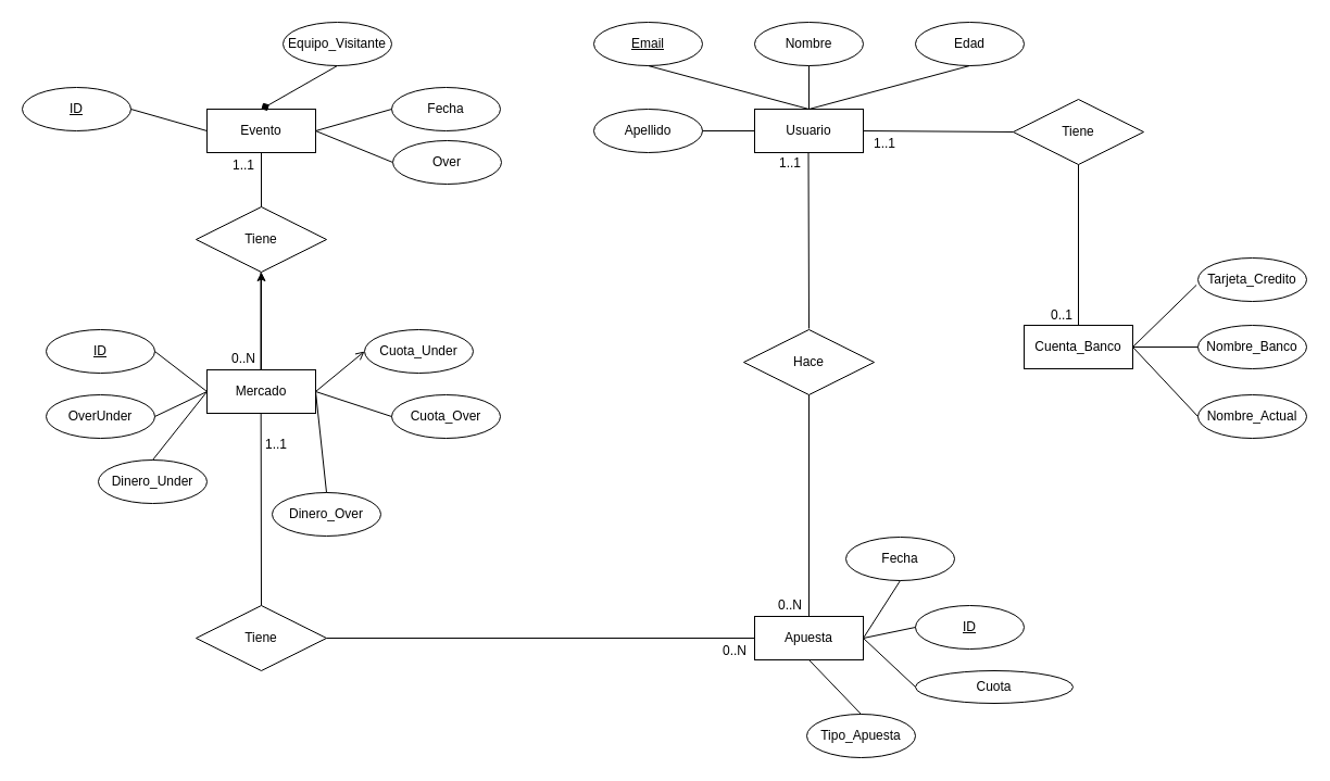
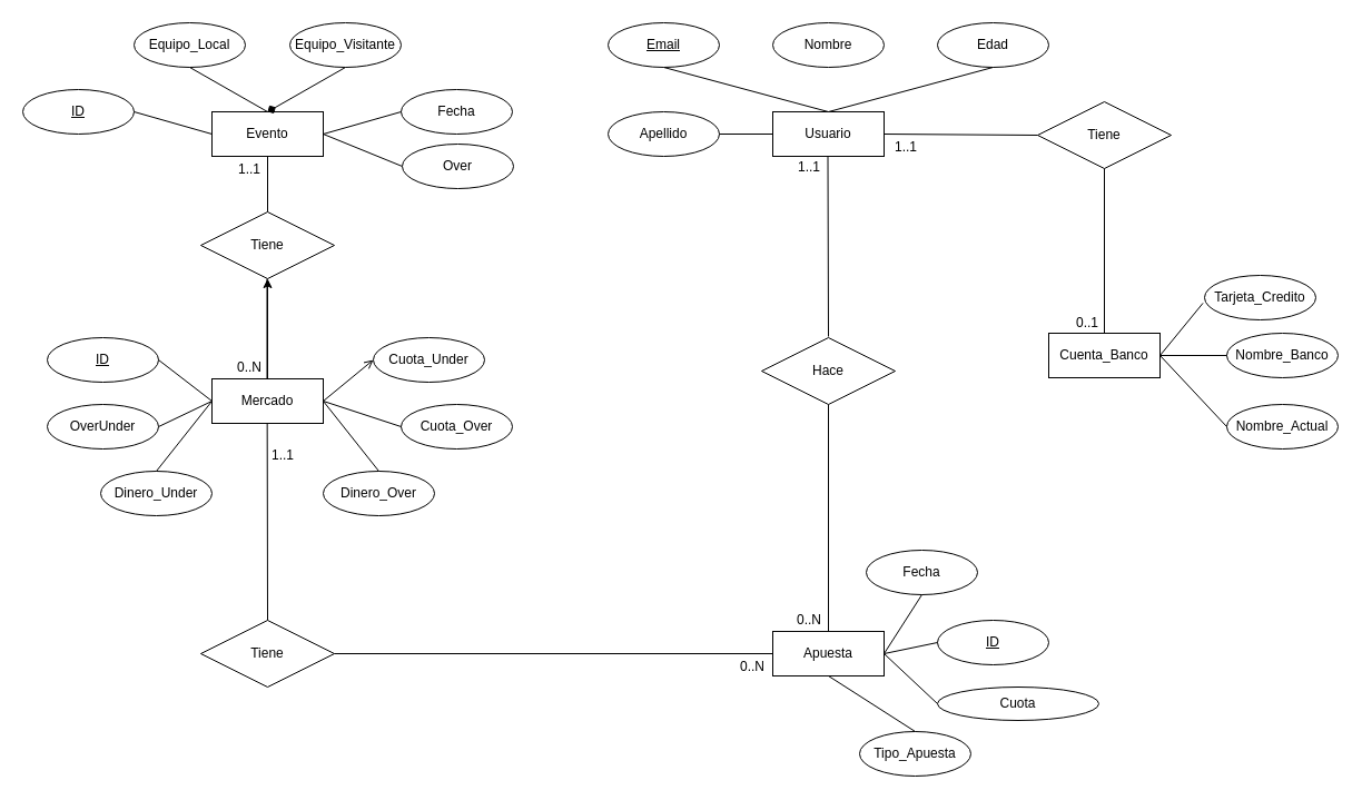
  <mxCell id="0" />
  <mxCell id="1" parent="0" />
  <mxCell id="2" value="Evento" style="whiteSpace=wrap;html=1;align=center;" parent="1" vertex="1"><mxGeometry x="190" y="100" width="100" height="40" as="geometry" /></mxCell>
+ <mxCell id="3" value="Equipo_Local" style="ellipse;whiteSpace=wrap;html=1;align=center;" parent="1" vertex="1"><mxGeometry x="120" y="20" width="100" height="40" as="geometry" /></mxCell>
  <mxCell id="4" value="Equipo_Visitante" style="ellipse;whiteSpace=wrap;html=1;align=center;" parent="1" vertex="1"><mxGeometry x="260" y="20" width="100" height="40" as="geometry" /></mxCell>
  <mxCell id="5" value="ID" style="ellipse;whiteSpace=wrap;html=1;align=center;fontStyle=4;" parent="1" vertex="1"><mxGeometry x="20" y="80" width="100" height="40" as="geometry" /></mxCell>
  <mxCell id="6" value="Fecha" style="ellipse;whiteSpace=wrap;html=1;align=center;" parent="1" vertex="1"><mxGeometry x="360" y="80" width="100" height="40" as="geometry" /></mxCell>
+ <mxCell id="7" value="" style="endArrow=none;html=1;rounded=0;exitX=0.5;exitY=1;exitDx=0;exitDy=0;entryX=0.5;entryY=0;entryDx=0;entryDy=0;" parent="1" source="3" target="2" edge="1"><mxGeometry relative="1" as="geometry"><mxPoint x="10" y="200" as="sourcePoint" /><mxPoint x="170" y="200" as="targetPoint" /></mxGeometry></mxCell>
  <mxCell id="8" value="" style="endArrow=diamond;html=1;rounded=0;exitX=0.5;exitY=1;exitDx=0;exitDy=0;entryX=0.5;entryY=0;entryDx=0;entryDy=0;" parent="1" source="4" target="2" edge="1"><mxGeometry relative="1" as="geometry"><mxPoint x="180" y="70" as="sourcePoint" /><mxPoint x="250" y="110" as="targetPoint" /></mxGeometry></mxCell>
  <mxCell id="9" value="" style="endArrow=none;html=1;rounded=0;exitX=0;exitY=0.5;exitDx=0;exitDy=0;entryX=1;entryY=0.5;entryDx=0;entryDy=0;" parent="1" source="6" target="2" edge="1"><mxGeometry relative="1" as="geometry"><mxPoint x="320" y="70" as="sourcePoint" /><mxPoint x="250" y="110" as="targetPoint" /></mxGeometry></mxCell>
  <mxCell id="10" value="" style="endArrow=none;html=1;rounded=0;exitX=1;exitY=0.5;exitDx=0;exitDy=0;entryX=0;entryY=0.5;entryDx=0;entryDy=0;" parent="1" source="5" target="2" edge="1"><mxGeometry relative="1" as="geometry"><mxPoint x="330" y="80" as="sourcePoint" /><mxPoint x="260" y="120" as="targetPoint" /></mxGeometry></mxCell>
  <mxCell id="11" value="" style="edgeStyle=orthogonalEdgeStyle;rounded=0;orthogonalLoop=1;jettySize=auto;html=1;" parent="1" source="12" target="34" edge="1"><mxGeometry relative="1" as="geometry" /></mxCell>
  <mxCell id="12" value="Mercado" style="whiteSpace=wrap;html=1;align=center;" parent="1" vertex="1"><mxGeometry x="190" y="340" width="100" height="40" as="geometry" /></mxCell>
  <mxCell id="13" value="OverUnder" style="ellipse;whiteSpace=wrap;html=1;align=center;" parent="1" vertex="1"><mxGeometry x="42" y="363" width="100" height="40" as="geometry" /></mxCell>
  <mxCell id="14" value="ID" style="ellipse;whiteSpace=wrap;html=1;align=center;fontStyle=4;" parent="1" vertex="1"><mxGeometry x="42" y="303" width="100" height="40" as="geometry" /></mxCell>
  <mxCell id="15" value="" style="endArrow=none;html=1;rounded=0;exitX=0;exitY=0.5;exitDx=0;exitDy=0;entryX=1;entryY=0.5;entryDx=0;entryDy=0;" parent="1" source="12" target="14" edge="1"><mxGeometry relative="1" as="geometry"><mxPoint x="230" y="280" as="sourcePoint" /><mxPoint x="160" y="320" as="targetPoint" /></mxGeometry></mxCell>
  <mxCell id="16" value="" style="endArrow=none;html=1;rounded=0;exitX=0;exitY=0.5;exitDx=0;exitDy=0;entryX=1;entryY=0.5;entryDx=0;entryDy=0;" parent="1" source="12" target="13" edge="1"><mxGeometry relative="1" as="geometry"><mxPoint x="230" y="360" as="sourcePoint" /><mxPoint x="160" y="400" as="targetPoint" /></mxGeometry></mxCell>
  <mxCell id="17" value="Cuota_Over" style="ellipse;whiteSpace=wrap;html=1;align=center;" parent="1" vertex="1"><mxGeometry x="360" y="363" width="100" height="40" as="geometry" /></mxCell>
  <mxCell id="18" value="Cuota_Under" style="ellipse;whiteSpace=wrap;html=1;align=center;" parent="1" vertex="1"><mxGeometry x="335" y="303" width="100" height="40" as="geometry" /></mxCell>
  <mxCell id="19" value="Apuesta" style="whiteSpace=wrap;html=1;align=center;" parent="1" vertex="1"><mxGeometry x="694" y="567" width="100" height="40" as="geometry" /></mxCell>
- <mxCell id="20" value="Tipo_Apuesta" style="ellipse;whiteSpace=wrap;html=1;align=center;" parent="1" vertex="1"><mxGeometry x="742" y="657" width="100" height="40" as="geometry" /></mxCell>
+ <mxCell id="20" value="Tipo_Apuesta" style="ellipse;whiteSpace=wrap;html=1;align=center;" parent="1" vertex="1"><mxGeometry x="772" y="657" width="100" height="40" as="geometry" /></mxCell>
  <mxCell id="21" value="" style="endArrow=none;html=1;rounded=0;exitX=0.5;exitY=0;exitDx=0;exitDy=0;entryX=0.5;entryY=1;entryDx=0;entryDy=0;" parent="1" source="20" target="19" edge="1"><mxGeometry relative="1" as="geometry"><mxPoint x="654" y="527" as="sourcePoint" /><mxPoint x="754" y="577" as="targetPoint" /></mxGeometry></mxCell>
  <mxCell id="22" value="Usuario" style="whiteSpace=wrap;html=1;align=center;" parent="1" vertex="1"><mxGeometry x="694" y="100" width="100" height="40" as="geometry" /></mxCell>
  <mxCell id="23" value="Email" style="ellipse;whiteSpace=wrap;html=1;align=center;fontStyle=4;" parent="1" vertex="1"><mxGeometry x="546" y="20" width="100" height="40" as="geometry" /></mxCell>
  <mxCell id="24" value="Nombre" style="ellipse;whiteSpace=wrap;html=1;align=center;" parent="1" vertex="1"><mxGeometry x="694" y="20" width="100" height="40" as="geometry" /></mxCell>
  <mxCell id="25" value="Apellido" style="ellipse;whiteSpace=wrap;html=1;align=center;" parent="1" vertex="1"><mxGeometry x="546" y="100" width="100" height="40" as="geometry" /></mxCell>
  <mxCell id="26" value="Edad" style="ellipse;whiteSpace=wrap;html=1;align=center;" parent="1" vertex="1"><mxGeometry x="842" y="20" width="100" height="40" as="geometry" /></mxCell>
  <mxCell id="27" value="Nombre_Actual" style="ellipse;whiteSpace=wrap;html=1;align=center;" parent="1" vertex="1"><mxGeometry x="1102" y="363" width="100" height="40" as="geometry" /></mxCell>
  <mxCell id="28" value="Nombre_Banco" style="ellipse;whiteSpace=wrap;html=1;align=center;" parent="1" vertex="1"><mxGeometry x="1102" y="299" width="100" height="40" as="geometry" /></mxCell>
- <mxCell id="29" value="Tarjeta_Credito" style="ellipse;whiteSpace=wrap;html=1;align=center;" parent="1" vertex="1"><mxGeometry x="1102" y="237" width="100" height="40" as="geometry" /></mxCell>
+ <mxCell id="29" value="Tarjeta_Credito" style="ellipse;whiteSpace=wrap;html=1;align=center;" parent="1" vertex="1"><mxGeometry x="1082" y="247" width="100" height="40" as="geometry" /></mxCell>
  <mxCell id="30" value="Cuenta_Banco" style="whiteSpace=wrap;html=1;align=center;" parent="1" vertex="1"><mxGeometry x="942" y="299" width="100" height="40" as="geometry" /></mxCell>
  <mxCell id="31" value="" style="endArrow=none;html=1;rounded=0;entryX=-0.014;entryY=0.623;entryDx=0;entryDy=0;entryPerimeter=0;exitX=1;exitY=0.5;exitDx=0;exitDy=0;" parent="1" source="30" target="29" edge="1"><mxGeometry relative="1" as="geometry"><mxPoint x="1042" y="319" as="sourcePoint" /><mxPoint x="1202" y="319" as="targetPoint" /></mxGeometry></mxCell>
  <mxCell id="32" value="" style="endArrow=none;html=1;rounded=0;entryX=0;entryY=0.5;entryDx=0;entryDy=0;exitX=1;exitY=0.5;exitDx=0;exitDy=0;" parent="1" source="30" target="28" edge="1"><mxGeometry relative="1" as="geometry"><mxPoint x="1058" y="335" as="sourcePoint" /><mxPoint x="1116.6" y="277.92" as="targetPoint" /></mxGeometry></mxCell>
  <mxCell id="33" value="" style="endArrow=none;html=1;rounded=0;entryX=0;entryY=0.5;entryDx=0;entryDy=0;exitX=1;exitY=0.5;exitDx=0;exitDy=0;" parent="1" source="30" target="27" edge="1"><mxGeometry relative="1" as="geometry"><mxPoint x="1074" y="351" as="sourcePoint" /><mxPoint x="1132.6" y="293.92" as="targetPoint" /></mxGeometry></mxCell>
  <mxCell id="34" value="Tiene" style="shape=rhombus;perimeter=rhombusPerimeter;whiteSpace=wrap;html=1;align=center;" parent="1" vertex="1"><mxGeometry x="180" y="190" width="120" height="60" as="geometry" /></mxCell>
  <mxCell id="35" value="" style="endArrow=none;html=1;rounded=0;exitX=0.5;exitY=1;exitDx=0;exitDy=0;entryX=0.5;entryY=0;entryDx=0;entryDy=0;" parent="1" source="2" target="34" edge="1"><mxGeometry relative="1" as="geometry"><mxPoint x="250" y="158" as="sourcePoint" /><mxPoint x="410" y="158" as="targetPoint" /></mxGeometry></mxCell>
  <mxCell id="36" value="1..1" style="resizable=0;html=1;align=left;verticalAlign=bottom;" parent="35" connectable="0" vertex="1"><mxGeometry x="-1" relative="1" as="geometry"><mxPoint x="-28" y="20" as="offset" /></mxGeometry></mxCell>
  <mxCell id="37" value="" style="endArrow=none;html=1;rounded=0;exitX=0.5;exitY=1;exitDx=0;exitDy=0;entryX=0.5;entryY=0;entryDx=0;entryDy=0;" parent="1" edge="1"><mxGeometry relative="1" as="geometry"><mxPoint x="239.5" y="250" as="sourcePoint" /><mxPoint x="239.5" y="340" as="targetPoint" /></mxGeometry></mxCell>
  <mxCell id="38" value="0..N" style="resizable=0;html=1;align=right;verticalAlign=bottom;" parent="37" connectable="0" vertex="1"><mxGeometry x="1" relative="1" as="geometry"><mxPoint x="-5" y="-2" as="offset" /></mxGeometry></mxCell>
  <mxCell id="39" value="" style="endArrow=none;html=1;rounded=0;exitX=0.5;exitY=1;exitDx=0;exitDy=0;entryX=0.5;entryY=0;entryDx=0;entryDy=0;" parent="1" target="57" edge="1"><mxGeometry relative="1" as="geometry"><mxPoint x="239.66" y="380" as="sourcePoint" /><mxPoint x="240" y="441" as="targetPoint" /></mxGeometry></mxCell>
  <mxCell id="40" value="1..1" style="resizable=0;html=1;align=left;verticalAlign=bottom;" parent="39" connectable="0" vertex="1"><mxGeometry x="-1" relative="1" as="geometry"><mxPoint x="2.34" y="37" as="offset" /></mxGeometry></mxCell>
  <mxCell id="41" value="" style="endArrow=none;html=1;rounded=0;exitX=1;exitY=0.5;exitDx=0;exitDy=0;entryX=0;entryY=0.5;entryDx=0;entryDy=0;" parent="1" source="25" target="22" edge="1"><mxGeometry relative="1" as="geometry"><mxPoint x="634" y="174" as="sourcePoint" /><mxPoint x="794" y="174" as="targetPoint" /></mxGeometry></mxCell>
  <mxCell id="42" value="" style="endArrow=none;html=1;rounded=0;exitX=0.5;exitY=0;exitDx=0;exitDy=0;entryX=0.5;entryY=1;entryDx=0;entryDy=0;" parent="1" source="22" target="23" edge="1"><mxGeometry relative="1" as="geometry"><mxPoint x="662" y="136" as="sourcePoint" /><mxPoint x="710" y="136" as="targetPoint" /></mxGeometry></mxCell>
- <mxCell id="43" value="" style="endArrow=none;html=1;rounded=0;exitX=0.5;exitY=0;exitDx=0;exitDy=0;entryX=0.5;entryY=1;entryDx=0;entryDy=0;" parent="1" source="22" target="24" edge="1"><mxGeometry relative="1" as="geometry"><mxPoint x="760" y="116" as="sourcePoint" /><mxPoint x="612" y="76" as="targetPoint" /></mxGeometry></mxCell>
  <mxCell id="44" value="" style="endArrow=none;html=1;rounded=0;exitX=0.5;exitY=0;exitDx=0;exitDy=0;entryX=0.5;entryY=1;entryDx=0;entryDy=0;" parent="1" source="22" target="26" edge="1"><mxGeometry relative="1" as="geometry"><mxPoint x="760" y="116" as="sourcePoint" /><mxPoint x="760" y="76" as="targetPoint" /></mxGeometry></mxCell>
  <mxCell id="45" value="Hace" style="shape=rhombus;perimeter=rhombusPerimeter;whiteSpace=wrap;html=1;align=center;" parent="1" vertex="1"><mxGeometry x="684" y="303" width="120" height="60" as="geometry" /></mxCell>
  <mxCell id="46" value="" style="endArrow=none;html=1;rounded=0;exitX=0.5;exitY=1;exitDx=0;exitDy=0;entryX=0.5;entryY=0;entryDx=0;entryDy=0;" parent="1" source="45" target="19" edge="1"><mxGeometry relative="1" as="geometry"><mxPoint x="746" y="398" as="sourcePoint" /><mxPoint x="906" y="398" as="targetPoint" /></mxGeometry></mxCell>
  <mxCell id="47" value="0..N" style="resizable=0;html=1;align=right;verticalAlign=bottom;" parent="46" connectable="0" vertex="1"><mxGeometry x="1" relative="1" as="geometry"><mxPoint x="-6" y="-2" as="offset" /></mxGeometry></mxCell>
  <mxCell id="48" value="" style="endArrow=none;html=1;rounded=0;exitX=0.5;exitY=1;exitDx=0;exitDy=0;" parent="1" edge="1"><mxGeometry relative="1" as="geometry"><mxPoint x="743.5" y="140" as="sourcePoint" /><mxPoint x="744" y="302" as="targetPoint" /></mxGeometry></mxCell>
  <mxCell id="49" value="1..1" style="resizable=0;html=1;align=left;verticalAlign=bottom;" parent="48" connectable="0" vertex="1"><mxGeometry x="-1" relative="1" as="geometry"><mxPoint x="-28.5" y="18" as="offset" /></mxGeometry></mxCell>
  <mxCell id="50" value="Tiene" style="shape=rhombus;perimeter=rhombusPerimeter;whiteSpace=wrap;html=1;align=center;" parent="1" vertex="1"><mxGeometry x="932" y="91" width="120" height="60" as="geometry" /></mxCell>
  <mxCell id="51" value="" style="endArrow=none;html=1;rounded=0;exitX=0.5;exitY=1;exitDx=0;exitDy=0;entryX=0.5;entryY=0;entryDx=0;entryDy=0;" parent="1" source="50" target="30" edge="1"><mxGeometry relative="1" as="geometry"><mxPoint x="932" y="199" as="sourcePoint" /><mxPoint x="932" y="403" as="targetPoint" /></mxGeometry></mxCell>
  <mxCell id="52" value="0..1" style="resizable=0;html=1;align=right;verticalAlign=bottom;" parent="51" connectable="0" vertex="1"><mxGeometry x="1" relative="1" as="geometry"><mxPoint x="-5" y="-1" as="offset" /></mxGeometry></mxCell>
  <mxCell id="53" value="" style="endArrow=none;html=1;rounded=0;exitX=1;exitY=0.5;exitDx=0;exitDy=0;entryX=0;entryY=0.5;entryDx=0;entryDy=0;" parent="1" source="22" target="50" edge="1"><mxGeometry relative="1" as="geometry"><mxPoint x="792" y="411" as="sourcePoint" /><mxPoint x="792" y="615" as="targetPoint" /></mxGeometry></mxCell>
  <mxCell id="54" value="1..1" style="resizable=0;html=1;align=left;verticalAlign=bottom;" parent="53" connectable="0" vertex="1"><mxGeometry x="-1" relative="1" as="geometry"><mxPoint x="8" y="20" as="offset" /></mxGeometry></mxCell>
  <mxCell id="55" value="" style="endArrow=open;html=1;exitX=1;exitY=0.5;exitDx=0;exitDy=0;entryX=0;entryY=0.5;entryDx=0;entryDy=0;" parent="1" source="12" target="18" edge="1"><mxGeometry width="50" height="50" relative="1" as="geometry"><mxPoint x="298" y="304" as="sourcePoint" /><mxPoint x="348" y="254" as="targetPoint" /></mxGeometry></mxCell>
  <mxCell id="56" value="" style="endArrow=none;html=1;exitX=1;exitY=0.5;exitDx=0;exitDy=0;entryX=0;entryY=0.5;entryDx=0;entryDy=0;" parent="1" target="17" edge="1"><mxGeometry width="50" height="50" relative="1" as="geometry"><mxPoint x="290" y="360" as="sourcePoint" /><mxPoint x="335" y="323" as="targetPoint" /></mxGeometry></mxCell>
  <mxCell id="57" value="Tiene" style="shape=rhombus;perimeter=rhombusPerimeter;whiteSpace=wrap;html=1;align=center;" parent="1" vertex="1"><mxGeometry x="180" y="557" width="120" height="60" as="geometry" /></mxCell>
  <mxCell id="58" value="" style="endArrow=none;html=1;rounded=0;exitX=1;exitY=0.5;exitDx=0;exitDy=0;entryX=0;entryY=0.5;entryDx=0;entryDy=0;" parent="1" source="57" target="19" edge="1"><mxGeometry relative="1" as="geometry"><mxPoint x="335" y="567" as="sourcePoint" /><mxPoint x="393.34" y="681" as="targetPoint" /></mxGeometry></mxCell>
  <mxCell id="59" value="0..N" style="resizable=0;html=1;align=left;verticalAlign=bottom;" parent="58" connectable="0" vertex="1"><mxGeometry x="-1" relative="1" as="geometry"><mxPoint x="363" y="20" as="offset" /></mxGeometry></mxCell>
  <mxCell id="60" value="Dinero_Under" style="ellipse;whiteSpace=wrap;html=1;align=center;" parent="1" vertex="1"><mxGeometry x="90" y="423" width="100" height="40" as="geometry" /></mxCell>
- <mxCell id="61" value="Dinero_Over" style="ellipse;whiteSpace=wrap;html=1;align=center;" parent="1" vertex="1"><mxGeometry x="250" y="453" width="100" height="40" as="geometry" /></mxCell>
+ <mxCell id="61" value="Dinero_Over" style="ellipse;whiteSpace=wrap;html=1;align=center;" parent="1" vertex="1"><mxGeometry x="290" y="423" width="100" height="40" as="geometry" /></mxCell>
  <mxCell id="62" value="" style="endArrow=none;html=1;rounded=0;exitX=0;exitY=0.5;exitDx=0;exitDy=0;entryX=0.5;entryY=0;entryDx=0;entryDy=0;" parent="1" source="12" target="60" edge="1"><mxGeometry relative="1" as="geometry"><mxPoint x="190" y="360" as="sourcePoint" /><mxPoint x="160" y="400" as="targetPoint" /></mxGeometry></mxCell>
  <mxCell id="63" value="" style="endArrow=none;html=1;rounded=0;exitX=1;exitY=0.5;exitDx=0;exitDy=0;entryX=0.5;entryY=0;entryDx=0;entryDy=0;" parent="1" source="12" target="61" edge="1"><mxGeometry relative="1" as="geometry"><mxPoint x="312" y="403" as="sourcePoint" /><mxPoint x="282" y="443" as="targetPoint" /></mxGeometry></mxCell>
  <mxCell id="64" value="ID" style="ellipse;whiteSpace=wrap;html=1;align=center;fontStyle=4;" parent="1" vertex="1"><mxGeometry x="842" y="557" width="100" height="40" as="geometry" /></mxCell>
  <mxCell id="65" value="Cuota" style="ellipse;whiteSpace=wrap;html=1;align=center;" parent="1" vertex="1"><mxGeometry x="842" y="617" width="145" height="30" as="geometry" /></mxCell>
  <mxCell id="66" value="Fecha" style="ellipse;whiteSpace=wrap;html=1;align=center;" parent="1" vertex="1"><mxGeometry x="778" y="494" width="100" height="40" as="geometry" /></mxCell>
  <mxCell id="67" value="" style="endArrow=none;html=1;rounded=0;exitX=1;exitY=0.5;exitDx=0;exitDy=0;entryX=0.5;entryY=1;entryDx=0;entryDy=0;" parent="1" source="19" target="66" edge="1"><mxGeometry relative="1" as="geometry"><mxPoint x="794" y="478" as="sourcePoint" /><mxPoint x="954" y="478" as="targetPoint" /></mxGeometry></mxCell>
  <mxCell id="68" value="" style="endArrow=none;html=1;rounded=0;exitX=1;exitY=0.5;exitDx=0;exitDy=0;entryX=0;entryY=0.5;entryDx=0;entryDy=0;" parent="1" source="19" target="64" edge="1"><mxGeometry relative="1" as="geometry"><mxPoint x="826" y="606" as="sourcePoint" /><mxPoint x="986" y="606" as="targetPoint" /></mxGeometry></mxCell>
  <mxCell id="69" value="" style="endArrow=none;html=1;rounded=0;exitX=1;exitY=0.5;exitDx=0;exitDy=0;entryX=0;entryY=0.5;entryDx=0;entryDy=0;" parent="1" source="19" target="65" edge="1"><mxGeometry relative="1" as="geometry"><mxPoint x="811" y="636" as="sourcePoint" /><mxPoint x="845" y="567" as="targetPoint" /></mxGeometry></mxCell>
  <mxCell id="70" value="" style="endArrow=none;html=1;rounded=0;entryX=1;entryY=0.5;entryDx=0;entryDy=0;exitX=0;exitY=0.5;exitDx=0;exitDy=0;" parent="1" source="71" target="2" edge="1"><mxGeometry relative="1" as="geometry"><mxPoint x="356" y="144" as="sourcePoint" /><mxPoint x="320" y="171" as="targetPoint" /></mxGeometry></mxCell>
  <mxCell id="71" value="Over" style="ellipse;whiteSpace=wrap;html=1;align=center;" parent="1" vertex="1"><mxGeometry x="361" y="129" width="100" height="40" as="geometry" /></mxCell>
